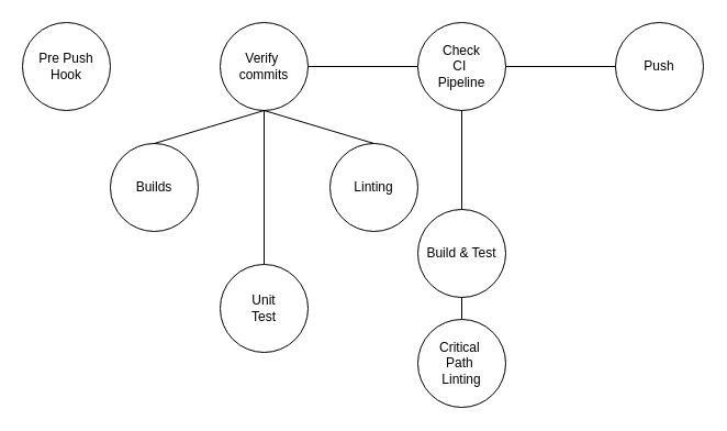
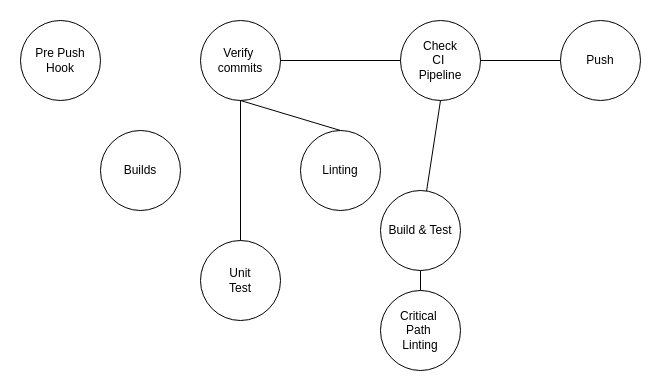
  <mxCell id="0" />
  <mxCell id="1" parent="0" />
  <mxCell id="2" value="Pre Push&lt;br&gt;Hook" style="ellipse;whiteSpace=wrap;html=1;aspect=fixed;" parent="1" vertex="1"><mxGeometry x="20" y="20" width="80" height="80" as="geometry" /></mxCell>
  <mxCell id="3" value="Verify&amp;nbsp;&lt;br&gt;commits" style="ellipse;whiteSpace=wrap;html=1;aspect=fixed;" parent="1" vertex="1"><mxGeometry x="200" y="20" width="80" height="80" as="geometry" /></mxCell>
  <mxCell id="4" value="Builds" style="ellipse;whiteSpace=wrap;html=1;aspect=fixed;" parent="1" vertex="1"><mxGeometry x="100" y="130" width="80" height="80" as="geometry" /></mxCell>
  <mxCell id="5" value="Unit&lt;br&gt;Test" style="ellipse;whiteSpace=wrap;html=1;aspect=fixed;" parent="1" vertex="1"><mxGeometry x="200" y="240" width="80" height="80" as="geometry" /></mxCell>
  <mxCell id="6" value="Linting" style="ellipse;whiteSpace=wrap;html=1;aspect=fixed;" parent="1" vertex="1"><mxGeometry x="300" y="130" width="80" height="80" as="geometry" /></mxCell>
- <mxCell id="7" value="" style="endArrow=none;html=1;entryX=0.5;entryY=1;entryDx=0;entryDy=0;exitX=0.5;exitY=0;exitDx=0;exitDy=0;" parent="1" source="4" target="3" edge="1"><mxGeometry width="50" height="50" relative="1" as="geometry"><mxPoint x="330" y="310" as="sourcePoint" /><mxPoint x="380" y="260" as="targetPoint" /></mxGeometry></mxCell>
  <mxCell id="8" value="" style="endArrow=none;html=1;entryX=0.5;entryY=1;entryDx=0;entryDy=0;exitX=0.5;exitY=0;exitDx=0;exitDy=0;" parent="1" source="5" target="3" edge="1"><mxGeometry width="50" height="50" relative="1" as="geometry"><mxPoint x="330" y="310" as="sourcePoint" /><mxPoint x="380" y="260" as="targetPoint" /></mxGeometry></mxCell>
  <mxCell id="9" value="" style="endArrow=none;html=1;entryX=0.5;entryY=1;entryDx=0;entryDy=0;exitX=0.5;exitY=0;exitDx=0;exitDy=0;" parent="1" source="6" target="3" edge="1"><mxGeometry width="50" height="50" relative="1" as="geometry"><mxPoint x="330" y="310" as="sourcePoint" /><mxPoint x="380" y="260" as="targetPoint" /></mxGeometry></mxCell>
- <mxCell id="10" value="Check&lt;br&gt;CI&amp;nbsp;&lt;br&gt;Pipeline" style="ellipse;whiteSpace=wrap;html=1;aspect=fixed;" parent="1" vertex="1"><mxGeometry x="380" y="20" width="80" height="80" as="geometry" /></mxCell>
+ <mxCell id="10" value="Check&lt;br&gt;CI&amp;nbsp;&lt;br&gt;Pipeline" style="ellipse;whiteSpace=wrap;html=1;aspect=fixed;" parent="1" vertex="1"><mxGeometry x="400" y="20" width="80" height="80" as="geometry" /></mxCell>
  <mxCell id="11" value="Build &amp;amp; Test" style="ellipse;whiteSpace=wrap;html=1;aspect=fixed;" parent="1" vertex="1"><mxGeometry x="380" y="190" width="80" height="80" as="geometry" /></mxCell>
  <mxCell id="12" value="Critical&amp;nbsp;&lt;br&gt;Path&amp;nbsp;&lt;br&gt;Linting" style="ellipse;whiteSpace=wrap;html=1;aspect=fixed;" parent="1" vertex="1"><mxGeometry x="380" y="290" width="80" height="80" as="geometry" /></mxCell>
  <mxCell id="13" value="Push" style="ellipse;whiteSpace=wrap;html=1;aspect=fixed;" parent="1" vertex="1"><mxGeometry x="560" y="20" width="80" height="80" as="geometry" /></mxCell>
  <mxCell id="14" value="" style="endArrow=none;html=1;entryX=0;entryY=0.5;entryDx=0;entryDy=0;" parent="1" target="10" edge="1"><mxGeometry width="50" height="50" relative="1" as="geometry"><mxPoint x="280" y="60" as="sourcePoint" /><mxPoint x="380" y="260" as="targetPoint" /></mxGeometry></mxCell>
  <mxCell id="15" value="" style="endArrow=none;html=1;entryX=1;entryY=0.5;entryDx=0;entryDy=0;" parent="1" source="13" target="10" edge="1"><mxGeometry width="50" height="50" relative="1" as="geometry"><mxPoint x="330" y="310" as="sourcePoint" /><mxPoint x="380" y="260" as="targetPoint" /></mxGeometry></mxCell>
  <mxCell id="16" value="" style="endArrow=none;html=1;entryX=0.5;entryY=1;entryDx=0;entryDy=0;" edge="1" parent="1" source="11" target="10"><mxGeometry width="50" height="50" relative="1" as="geometry"><mxPoint x="330" y="310" as="sourcePoint" /><mxPoint x="380" y="260" as="targetPoint" /></mxGeometry></mxCell>
  <mxCell id="17" value="" style="endArrow=none;html=1;entryX=0.5;entryY=1;entryDx=0;entryDy=0;" edge="1" parent="1" source="12" target="11"><mxGeometry width="50" height="50" relative="1" as="geometry"><mxPoint x="330" y="310" as="sourcePoint" /><mxPoint x="380" y="260" as="targetPoint" /></mxGeometry></mxCell>
